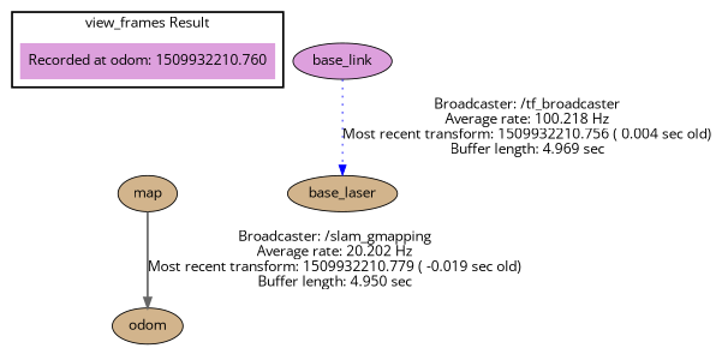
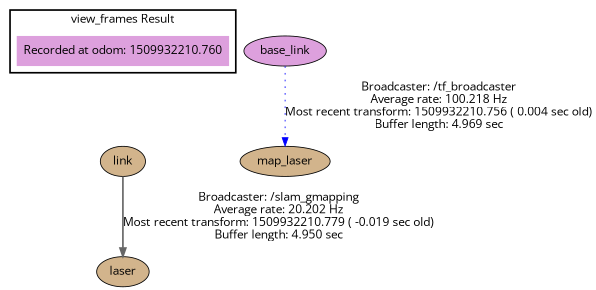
  digraph {
    fontname="Open Sans"
    node [fillcolor=tan fontname="Open Sans" style=filled]
    edge [fontname="Open Sans" arrowhead=normal]
    n1 [fillcolor=plum label="Recorded at odom: 1509932210.760" shape=plaintext]
-   map
-   odom
+   map [label=link]
+   odom [label=laser]
    base_link [fillcolor=plum]
-   base_laser
+   base_laser [label=map_laser]
    subgraph cluster_1 {
      color=black
      label="view_frames Result"
      style=bold
      n1
    }
    n1 -> map [style=invis arrowhead=""]
    map -> odom [color=gray40 label="Broadcaster: /slam_gmapping\nAverage rate: 20.202 Hz\nMost recent transform: 1509932210.779 ( -0.019 sec old)\nBuffer length: 4.950 sec\n" style=bold]
    base_link -> base_laser [color=blue label="Broadcaster: /tf_broadcaster\nAverage rate: 100.218 Hz\nMost recent transform: 1509932210.756 ( 0.004 sec old)\nBuffer length: 4.969 sec\n" style=dotted]
  }
